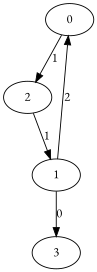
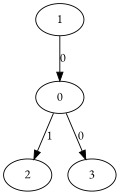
  digraph {
    fontname="EB Garamond"
    node [fontname="EB Garamond"]
    edge [fontname="EB Garamond"]
    0
    2
    3
    1
    0 -> 2 [label=1]
-   1 -> 3 [label=0]
-   2 -> 1 [label=1]
-   1 -> 0 [label=2]
+   0 -> 3 [label=0]
+   1 -> 0 [label=0]
  }
